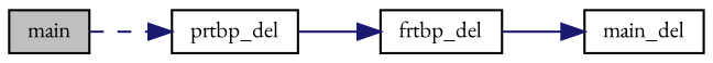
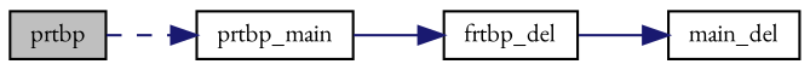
  digraph {
    fontname="EB Garamond"
    rankdir=LR
    node [color=black fillcolor=white fontname="EB Garamond" fontsize=10 shape=record style=filled]
    edge [color=midnightblue fontname="EB Garamond" fontsize=10 labelfontname=FreeSans labelfontsize=10 style=solid]
-   n1 [fillcolor=grey75 fontcolor=black height=0.2 label=main width=0.4]
-   n2 [height=0.2 label=prtbp_del width=0.4]
+   n1 [fillcolor=grey75 fontcolor=black height=0.2 label=prtbp width=0.4]
+   n2 [height=0.2 label=prtbp_main width=0.4]
    n3 [height=0.2 label=frtbp_del width=0.4]
    n4 [height=0.2 label=main_del width=0.4]
    n1 -> n2 [style=dashed]
    n2 -> n3
    n3 -> n4
  }
